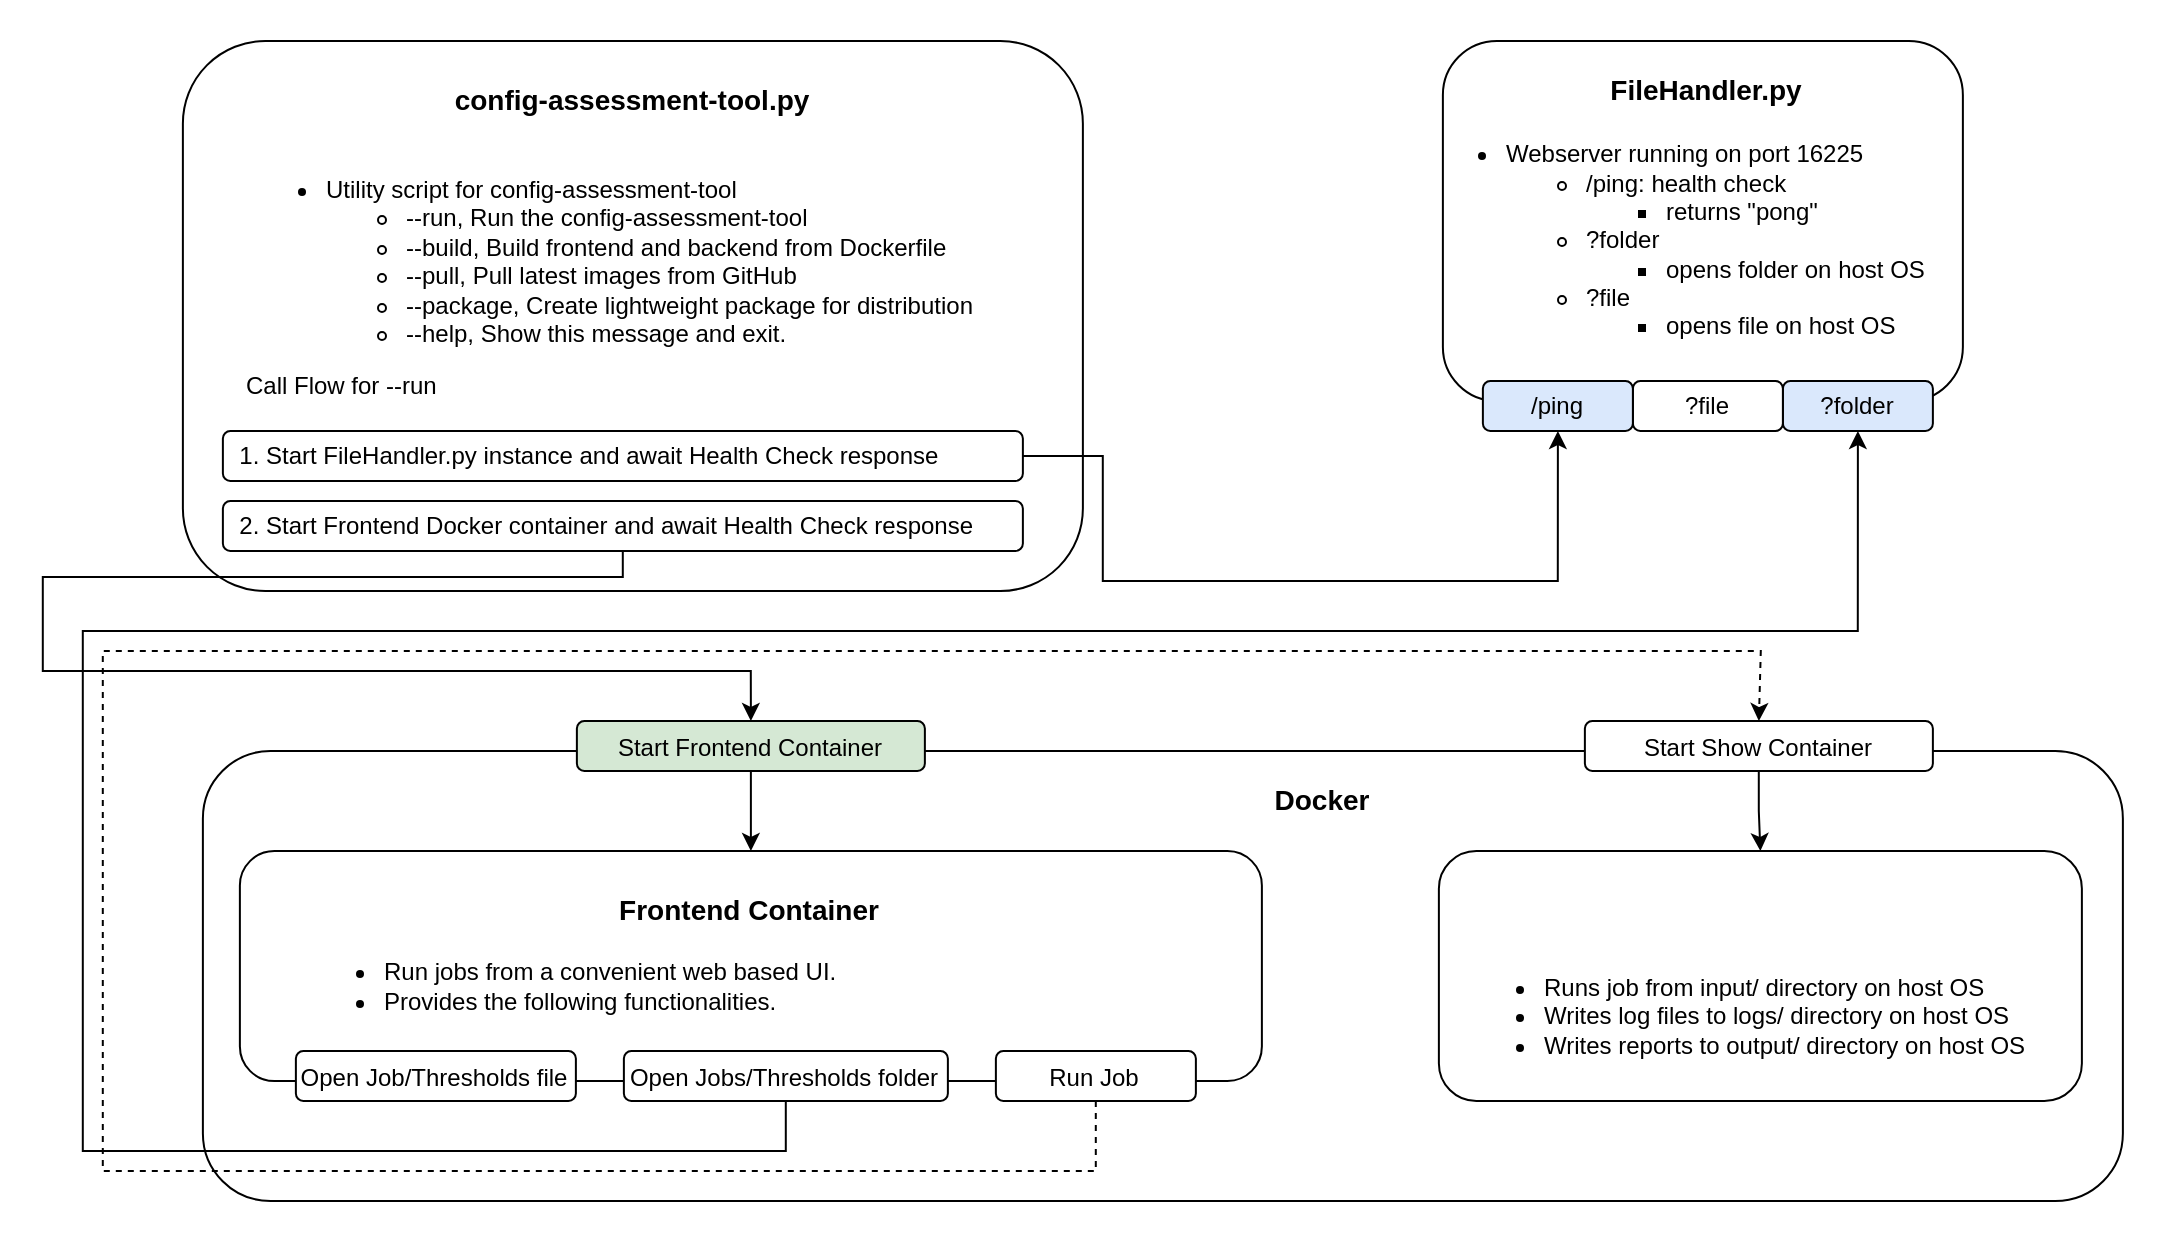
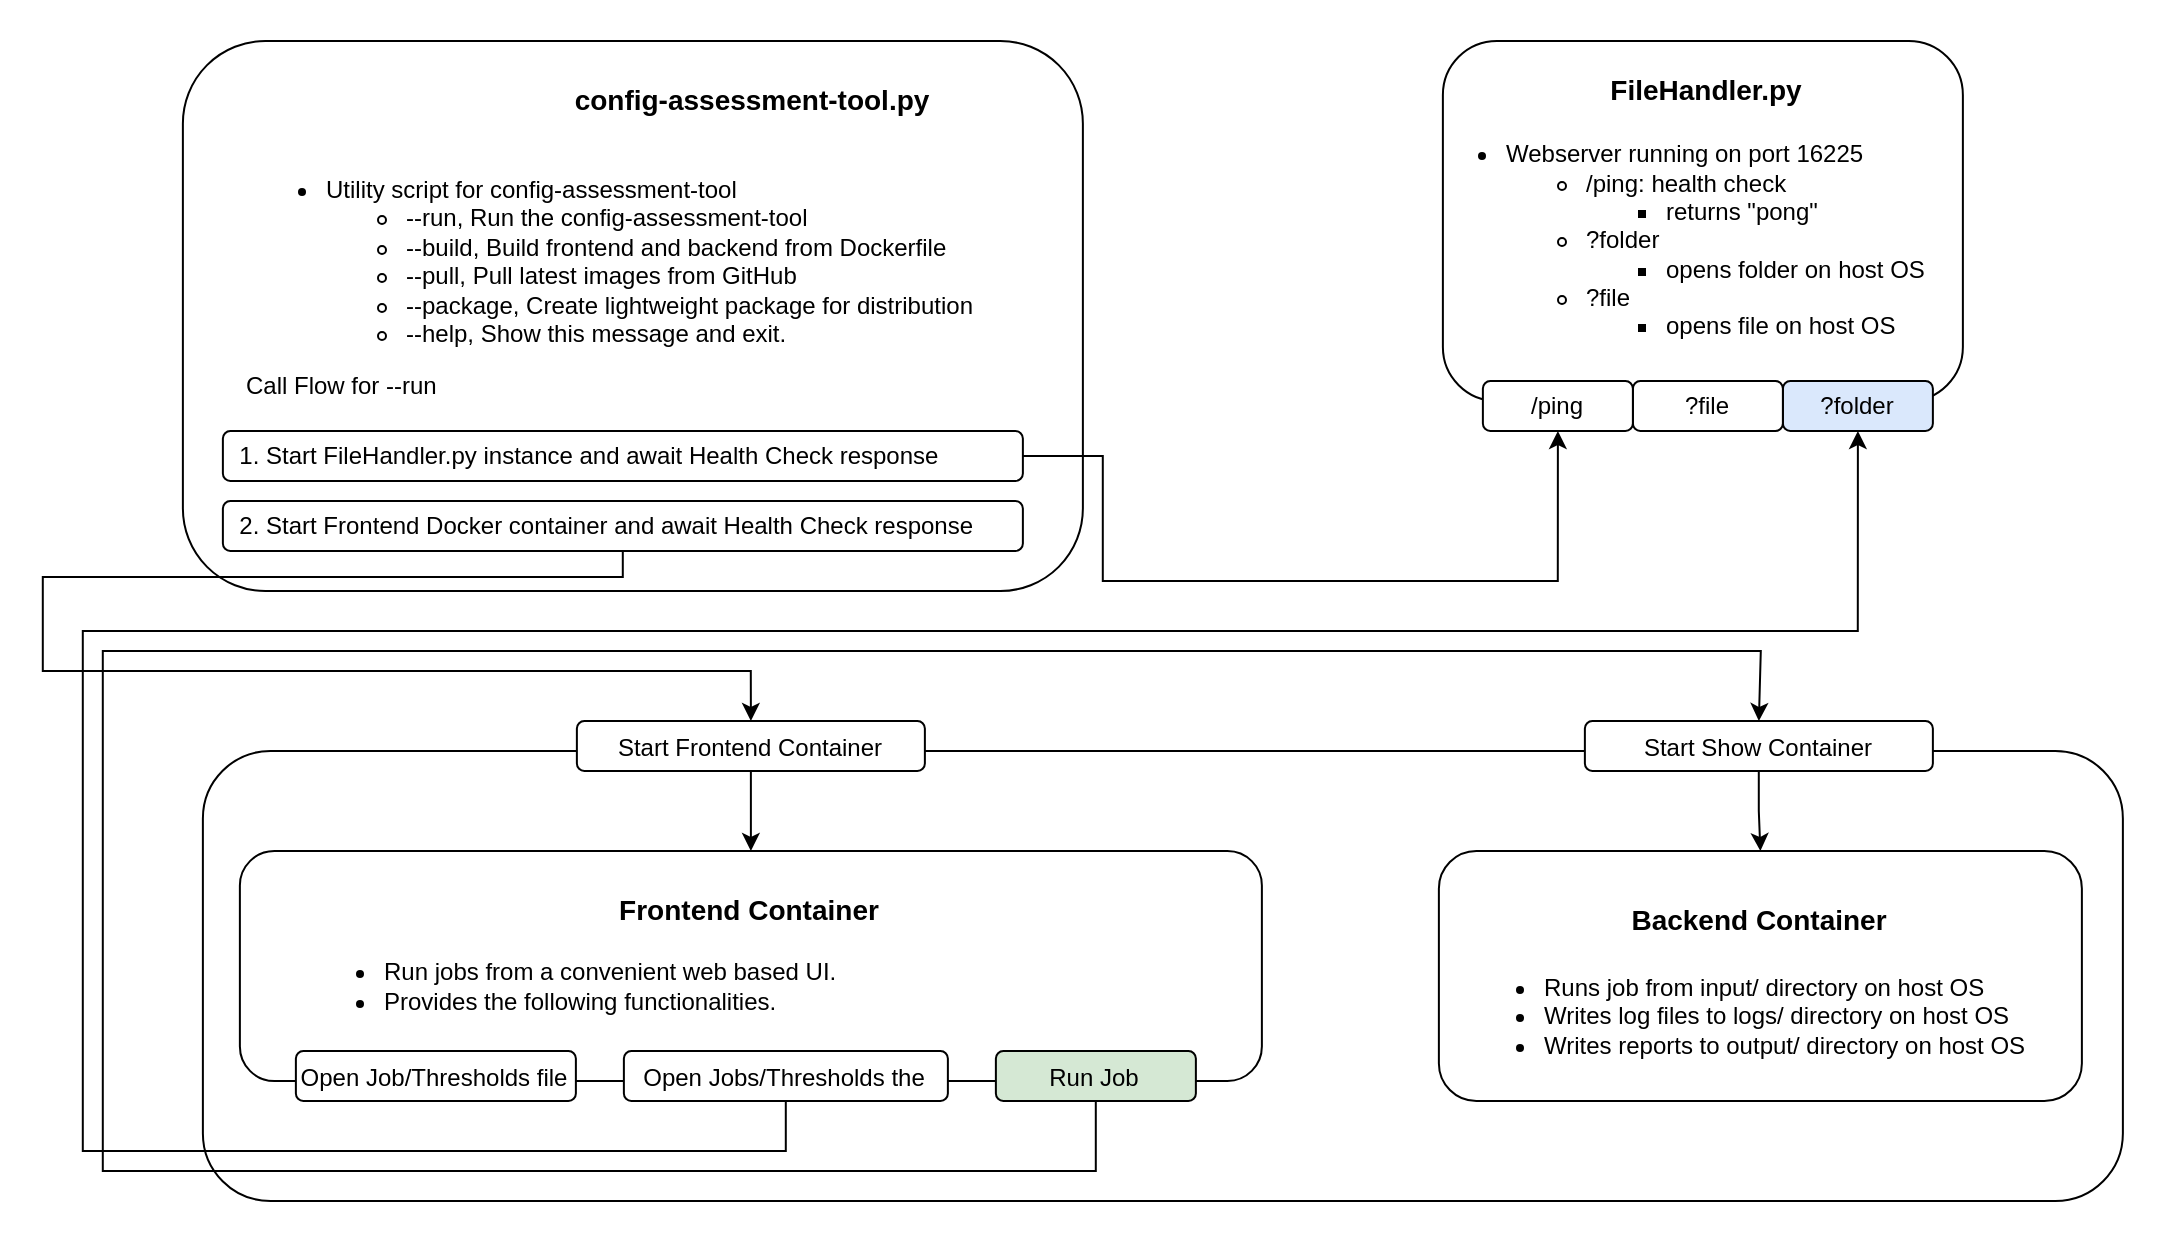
  <mxCell id="0" />
  <mxCell id="1" parent="0" />
  <mxCell id="2" value="" style="rounded=1;whiteSpace=wrap;html=1;" vertex="1" parent="1"><mxGeometry x="100.94" y="375" width="960" height="225" as="geometry" /></mxCell>
- <mxCell id="3" value="&lt;b style=&quot;font-size: 14px;&quot;&gt;&lt;font style=&quot;font-size: 14px;&quot;&gt;Docker&lt;/font&gt;&lt;/b&gt;" style="text;html=1;strokeColor=none;fillColor=none;align=center;verticalAlign=middle;whiteSpace=wrap;rounded=0;fontSize=14;" vertex="1" parent="1"><mxGeometry x="630.94" y="385" width="60" height="30" as="geometry" /></mxCell>
  <mxCell id="4" value="" style="rounded=1;whiteSpace=wrap;html=1;" vertex="1" parent="1"><mxGeometry x="119.44" y="425" width="511" height="115" as="geometry" /></mxCell>
  <mxCell id="5" value="&lt;font style=&quot;font-size: 14px&quot;&gt;&lt;b&gt;Frontend Container&lt;/b&gt;&lt;/font&gt;" style="text;html=1;strokeColor=none;fillColor=none;align=center;verticalAlign=middle;whiteSpace=wrap;rounded=0;" vertex="1" parent="1"><mxGeometry x="307.44" y="440" width="135" height="30" as="geometry" /></mxCell>
  <mxCell id="6" value="" style="rounded=1;whiteSpace=wrap;html=1;" vertex="1" parent="1"><mxGeometry x="718.94" y="425" width="321.5" height="125" as="geometry" /></mxCell>
+ <mxCell id="7" value="&lt;font style=&quot;font-size: 14px&quot;&gt;&lt;b&gt;Backend Container&lt;/b&gt;&lt;/font&gt;" style="text;html=1;strokeColor=none;fillColor=none;align=center;verticalAlign=middle;whiteSpace=wrap;rounded=0;" vertex="1" parent="1"><mxGeometry x="812.19" y="445" width="135" height="30" as="geometry" /></mxCell>
  <mxCell id="8" value="" style="rounded=1;whiteSpace=wrap;html=1;" vertex="1" parent="1"><mxGeometry x="720.94" y="20" width="260" height="180" as="geometry" /></mxCell>
  <mxCell id="9" value="&lt;b&gt;&lt;font style=&quot;font-size: 14px&quot;&gt;FileHandler.py&lt;/font&gt;&lt;/b&gt;" style="text;html=1;strokeColor=none;fillColor=none;align=center;verticalAlign=middle;whiteSpace=wrap;rounded=0;" vertex="1" parent="1"><mxGeometry x="803.44" y="30" width="100" height="30" as="geometry" /></mxCell>
  <mxCell id="10" value="&lt;ul&gt;&lt;li&gt;Webserver running on port&amp;nbsp;16225&lt;/li&gt;&lt;ul&gt;&lt;li&gt;/ping: health check&lt;/li&gt;&lt;ul&gt;&lt;li&gt;returns &quot;pong&quot;&lt;/li&gt;&lt;/ul&gt;&lt;li&gt;?folder&lt;/li&gt;&lt;ul&gt;&lt;li&gt;opens folder on host OS&lt;/li&gt;&lt;/ul&gt;&lt;li&gt;?file&lt;/li&gt;&lt;ul&gt;&lt;li&gt;opens file on host OS&lt;/li&gt;&lt;/ul&gt;&lt;/ul&gt;&lt;/ul&gt;" style="text;html=1;strokeColor=none;fillColor=none;align=left;verticalAlign=middle;whiteSpace=wrap;rounded=0;" vertex="1" parent="1"><mxGeometry x="710.94" y="50" width="310" height="140" as="geometry" /></mxCell>
  <mxCell id="11" value="?folder" style="rounded=1;whiteSpace=wrap;html=1;fillColor=#dae8fc;" vertex="1" parent="1"><mxGeometry x="890.94" y="190" width="75" height="25" as="geometry" /></mxCell>
  <mxCell id="12" value="?file" style="rounded=1;whiteSpace=wrap;html=1;" vertex="1" parent="1"><mxGeometry x="815.94" y="190" width="75" height="25" as="geometry" /></mxCell>
- <mxCell id="13" value="/ping" style="rounded=1;whiteSpace=wrap;html=1;fillColor=#dae8fc;" vertex="1" parent="1"><mxGeometry x="740.94" y="190" width="75" height="25" as="geometry" /></mxCell>
+ <mxCell id="13" value="/ping" style="rounded=1;whiteSpace=wrap;html=1;" vertex="1" parent="1"><mxGeometry x="740.94" y="190" width="75" height="25" as="geometry" /></mxCell>
  <mxCell id="14" value="" style="rounded=1;whiteSpace=wrap;html=1;" vertex="1" parent="1"><mxGeometry x="90.94" y="20" width="450" height="275" as="geometry" /></mxCell>
- <mxCell id="15" value="&lt;b&gt;&lt;font style=&quot;font-size: 14px&quot;&gt;config-assessment-tool.py&lt;/font&gt;&lt;/b&gt;" style="text;html=1;strokeColor=none;fillColor=none;align=center;verticalAlign=middle;whiteSpace=wrap;rounded=0;" vertex="1" parent="1"><mxGeometry x="215.94" y="35" width="200" height="30" as="geometry" /></mxCell>
+ <mxCell id="15" value="&lt;b&gt;&lt;font style=&quot;font-size: 14px&quot;&gt;config-assessment-tool.py&lt;/font&gt;&lt;/b&gt;" style="text;html=1;strokeColor=none;fillColor=none;align=center;verticalAlign=middle;whiteSpace=wrap;rounded=0;" vertex="1" parent="1"><mxGeometry x="275.94" y="35" width="200" height="30" as="geometry" /></mxCell>
  <mxCell id="16" value="&lt;ul&gt;&lt;li&gt;Utility script for config-assessment-tool&lt;/li&gt;&lt;ul&gt;&lt;li&gt;--run, Run the config-assessment-tool&lt;/li&gt;&lt;li&gt;--build, Build frontend and backend from Dockerfile&lt;/li&gt;&lt;li&gt;--pull, Pull latest images from GitHub&lt;/li&gt;&lt;li&gt;--package, Create lightweight package for distribution&lt;/li&gt;&lt;li&gt;--help, Show this message and exit.&lt;/li&gt;&lt;/ul&gt;&lt;/ul&gt;&lt;div&gt;Call Flow for --run&lt;/div&gt;&lt;div&gt;&lt;br&gt;&lt;/div&gt;" style="text;html=1;strokeColor=none;fillColor=none;align=left;verticalAlign=middle;whiteSpace=wrap;rounded=0;" vertex="1" parent="1"><mxGeometry x="120.94" y="75" width="390" height="140" as="geometry" /></mxCell>
  <mxCell id="17" style="edgeStyle=orthogonalEdgeStyle;rounded=0;orthogonalLoop=1;jettySize=auto;html=1;entryX=0.5;entryY=1;entryDx=0;entryDy=0;fontSize=14;" edge="1" parent="1" source="18" target="13"><mxGeometry relative="1" as="geometry"><Array as="points"><mxPoint x="550.94" y="228" /><mxPoint x="550.94" y="290" /><mxPoint x="777.94" y="290" /></Array></mxGeometry></mxCell>
  <mxCell id="18" value="&amp;nbsp; 1. Start FileHandler.py instance and await Health Check response" style="rounded=1;whiteSpace=wrap;html=1;align=left;" vertex="1" parent="1"><mxGeometry x="110.94" y="215" width="400" height="25" as="geometry" /></mxCell>
  <mxCell id="19" style="edgeStyle=orthogonalEdgeStyle;rounded=0;orthogonalLoop=1;jettySize=auto;html=1;entryX=0.5;entryY=0;entryDx=0;entryDy=0;fontSize=14;" edge="1" parent="1" source="20" target="22"><mxGeometry relative="1" as="geometry"><Array as="points"><mxPoint x="310.94" y="288" /><mxPoint x="20.94" y="288" /><mxPoint x="20.94" y="335" /><mxPoint x="374.94" y="335" /></Array></mxGeometry></mxCell>
  <mxCell id="20" value="&amp;nbsp; 2. Start Frontend Docker container and await Health Check response" style="rounded=1;whiteSpace=wrap;html=1;align=left;" vertex="1" parent="1"><mxGeometry x="110.94" y="250" width="400" height="25" as="geometry" /></mxCell>
  <mxCell id="21" style="edgeStyle=orthogonalEdgeStyle;rounded=0;orthogonalLoop=1;jettySize=auto;html=1;entryX=0.5;entryY=0;entryDx=0;entryDy=0;fontSize=14;" edge="1" parent="1" source="22" target="4"><mxGeometry relative="1" as="geometry" /></mxCell>
- <mxCell id="22" value="&lt;font style=&quot;font-size: 12px&quot;&gt;Start Frontend Container&lt;/font&gt;" style="rounded=1;whiteSpace=wrap;html=1;fontSize=14;fillColor=#d5e8d4;" vertex="1" parent="1"><mxGeometry x="287.94" y="360" width="174" height="25" as="geometry" /></mxCell>
+ <mxCell id="22" value="&lt;font style=&quot;font-size: 12px&quot;&gt;Start Frontend Container&lt;/font&gt;" style="rounded=1;whiteSpace=wrap;html=1;fontSize=14;" vertex="1" parent="1"><mxGeometry x="287.94" y="360" width="174" height="25" as="geometry" /></mxCell>
  <mxCell id="23" style="edgeStyle=orthogonalEdgeStyle;rounded=0;orthogonalLoop=1;jettySize=auto;html=1;entryX=0.5;entryY=0;entryDx=0;entryDy=0;fontSize=14;" edge="1" parent="1" source="24" target="6"><mxGeometry relative="1" as="geometry" /></mxCell>
  <mxCell id="24" value="&lt;font style=&quot;font-size: 12px&quot;&gt;Start Show Container&lt;/font&gt;" style="rounded=1;whiteSpace=wrap;html=1;fontSize=14;" vertex="1" parent="1"><mxGeometry x="791.94" y="360" width="174" height="25" as="geometry" /></mxCell>
  <mxCell id="25" value="&lt;ul&gt;&lt;li&gt;&lt;span&gt;Run jobs from a convenient web based UI. &lt;/span&gt;&lt;/li&gt;&lt;li&gt;&lt;span&gt;Provides the following functionalities.&lt;/span&gt;&lt;/li&gt;&lt;/ul&gt;" style="text;html=1;strokeColor=none;fillColor=none;align=left;verticalAlign=middle;whiteSpace=wrap;rounded=0;" vertex="1" parent="1"><mxGeometry x="150.44" y="460" width="390" height="65" as="geometry" /></mxCell>
  <mxCell id="26" value="&lt;span style=&quot;font-size: 12px&quot;&gt;Open Job/Thresholds file&lt;/span&gt;" style="rounded=1;whiteSpace=wrap;html=1;fontSize=14;" vertex="1" parent="1"><mxGeometry x="147.44" y="525" width="140" height="25" as="geometry" /></mxCell>
  <mxCell id="27" style="edgeStyle=orthogonalEdgeStyle;rounded=0;orthogonalLoop=1;jettySize=auto;html=1;entryX=0.5;entryY=1;entryDx=0;entryDy=0;fontSize=14;" edge="1" parent="1" source="28" target="11"><mxGeometry relative="1" as="geometry"><Array as="points"><mxPoint x="391.94" y="575" /><mxPoint x="40.94" y="575" /><mxPoint x="40.94" y="315" /><mxPoint x="927.94" y="315" /></Array></mxGeometry></mxCell>
- <mxCell id="28" value="&lt;span style=&quot;font-size: 12px&quot;&gt;Open Jobs/Thresholds folder&lt;/span&gt;" style="rounded=1;whiteSpace=wrap;html=1;fontSize=14;" vertex="1" parent="1"><mxGeometry x="311.44" y="525" width="162" height="25" as="geometry" /></mxCell>
- <mxCell id="29" style="edgeStyle=orthogonalEdgeStyle;rounded=0;orthogonalLoop=1;jettySize=auto;html=1;entryX=0.5;entryY=0;entryDx=0;entryDy=0;fontSize=14;dashed=1;" edge="1" parent="1" source="30" target="24"><mxGeometry relative="1" as="geometry"><Array as="points"><mxPoint x="547.94" y="585" /><mxPoint x="50.94" y="585" /><mxPoint x="50.94" y="325" /><mxPoint x="879.94" y="325" /></Array></mxGeometry></mxCell>
- <mxCell id="30" value="&lt;span style=&quot;font-size: 12px&quot;&gt;Run Job&lt;/span&gt;" style="rounded=1;whiteSpace=wrap;html=1;fontSize=14;" vertex="1" parent="1"><mxGeometry x="497.44" y="525" width="100" height="25" as="geometry" /></mxCell>
+ <mxCell id="28" value="&lt;span style=&quot;font-size: 12px&quot;&gt;Open Jobs/Thresholds the&lt;/span&gt;" style="rounded=1;whiteSpace=wrap;html=1;fontSize=14;" vertex="1" parent="1"><mxGeometry x="311.44" y="525" width="162" height="25" as="geometry" /></mxCell>
+ <mxCell id="29" style="edgeStyle=orthogonalEdgeStyle;rounded=0;orthogonalLoop=1;jettySize=auto;html=1;entryX=0.5;entryY=0;entryDx=0;entryDy=0;fontSize=14;" edge="1" parent="1" source="30" target="24"><mxGeometry relative="1" as="geometry"><Array as="points"><mxPoint x="547.94" y="585" /><mxPoint x="50.94" y="585" /><mxPoint x="50.94" y="325" /><mxPoint x="879.94" y="325" /></Array></mxGeometry></mxCell>
+ <mxCell id="30" value="&lt;span style=&quot;font-size: 12px&quot;&gt;Run Job&lt;/span&gt;" style="rounded=1;whiteSpace=wrap;html=1;fontSize=14;fillColor=#d5e8d4;" vertex="1" parent="1"><mxGeometry x="497.44" y="525" width="100" height="25" as="geometry" /></mxCell>
  <mxCell id="31" value="&lt;ul&gt;&lt;li&gt;&lt;span&gt;Runs job from input/ directory on host OS&lt;/span&gt;&lt;/li&gt;&lt;li&gt;&lt;span&gt;Writes log files to logs/ directory on host OS&lt;/span&gt;&lt;/li&gt;&lt;li&gt;&lt;span&gt;Writes reports to output/ directory on host OS&lt;/span&gt;&lt;/li&gt;&lt;/ul&gt;" style="text;html=1;strokeColor=none;fillColor=none;align=left;verticalAlign=middle;whiteSpace=wrap;rounded=0;" vertex="1" parent="1"><mxGeometry x="729.69" y="475" width="300" height="65" as="geometry" /></mxCell>
